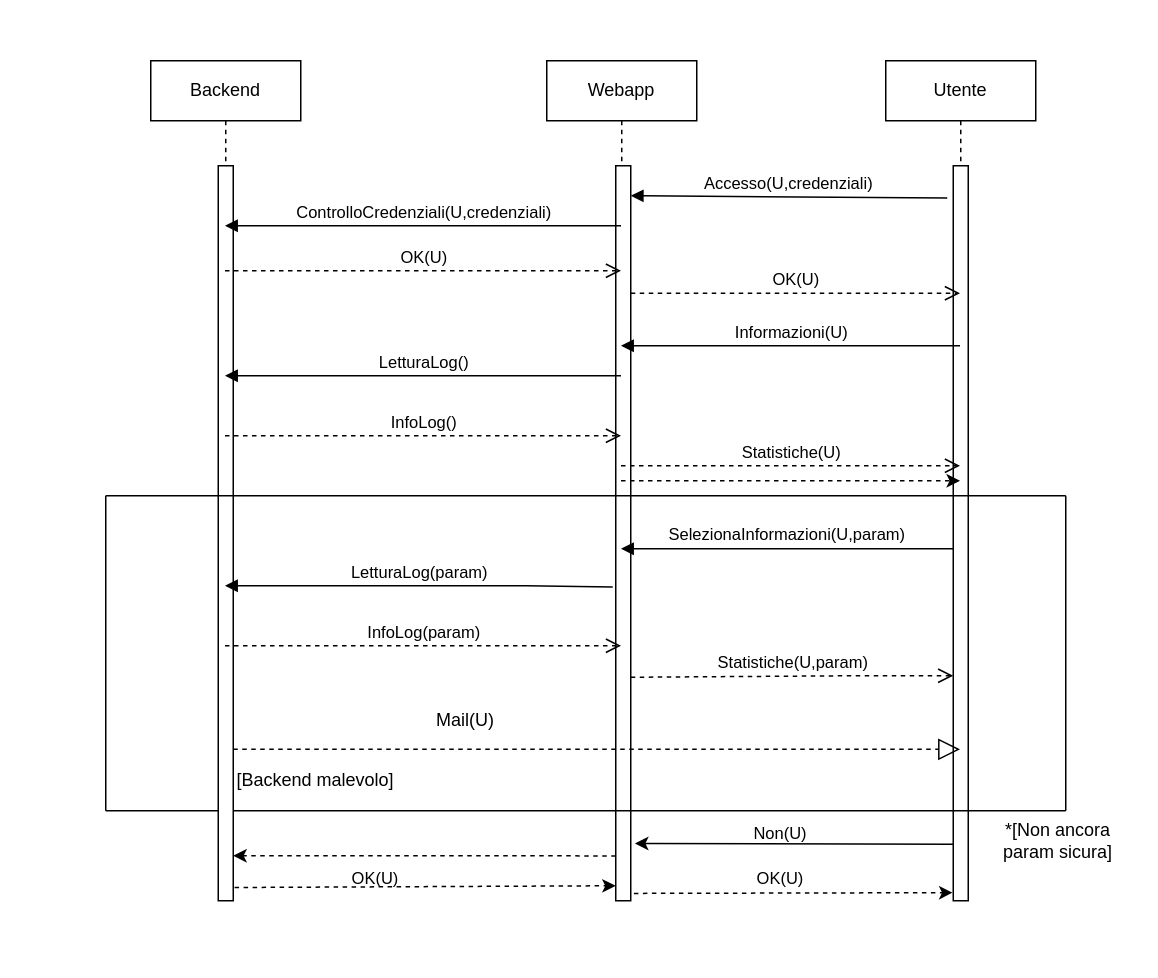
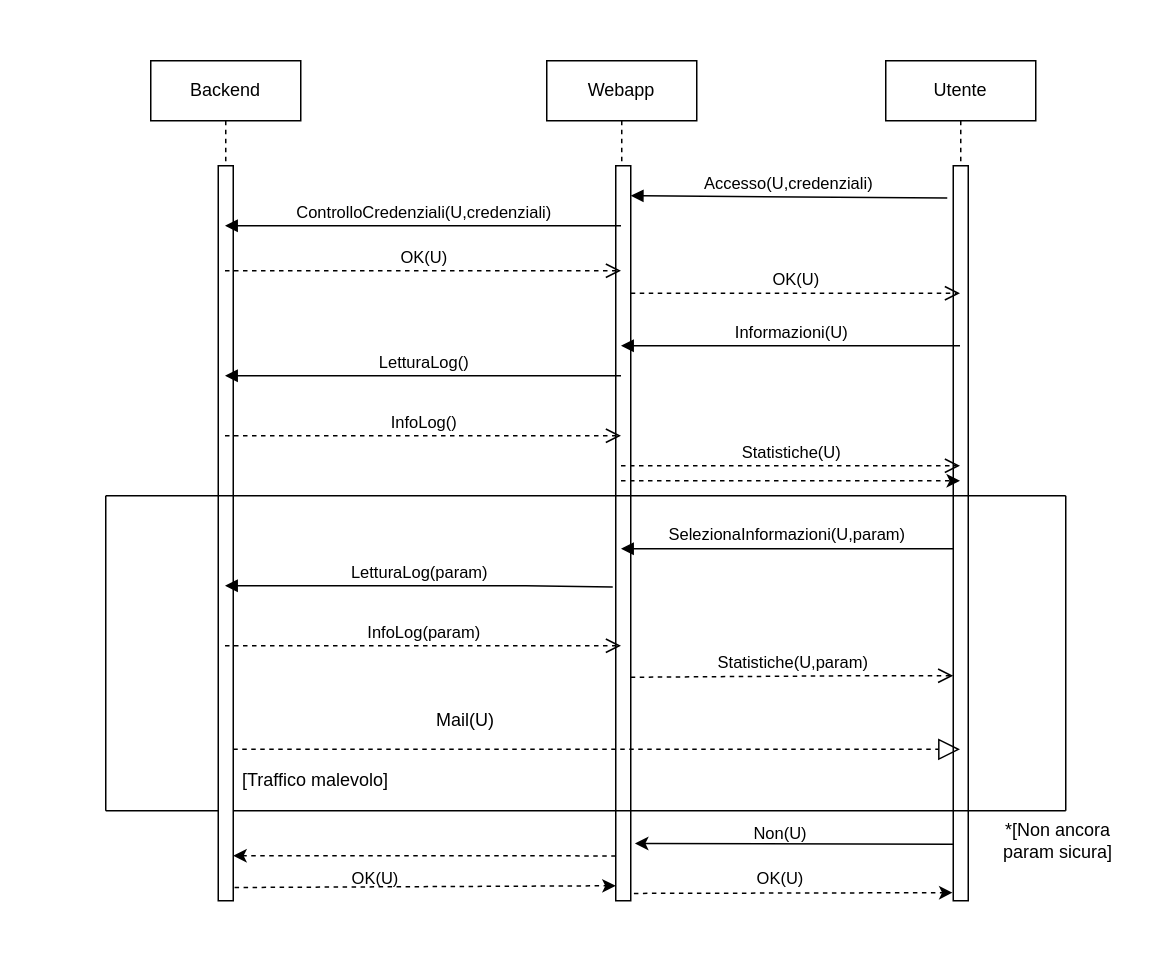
  <mxCell id="0" />
  <mxCell id="1" parent="0" />
  <mxCell id="2" value="Utente" style="shape=umlLifeline;perimeter=lifelinePerimeter;whiteSpace=wrap;html=1;container=1;collapsible=0;recursiveResize=0;outlineConnect=0;" vertex="1" parent="1"><mxGeometry x="590" y="40" width="100" height="560" as="geometry" /></mxCell>
  <mxCell id="3" value="" style="html=1;points=[];perimeter=orthogonalPerimeter;" vertex="1" parent="2"><mxGeometry x="45" y="70" width="10" height="490" as="geometry" /></mxCell>
  <mxCell id="4" value="Webapp" style="shape=umlLifeline;perimeter=lifelinePerimeter;whiteSpace=wrap;html=1;container=1;collapsible=0;recursiveResize=0;outlineConnect=0;" vertex="1" parent="1"><mxGeometry x="364" y="40" width="100" height="560" as="geometry" /></mxCell>
  <mxCell id="5" value="" style="html=1;points=[];perimeter=orthogonalPerimeter;" vertex="1" parent="4"><mxGeometry x="46" y="70" width="10" height="490" as="geometry" /></mxCell>
  <mxCell id="6" value="" style="endArrow=none;html=1;rounded=0;" edge="1" parent="4"><mxGeometry width="50" height="50" relative="1" as="geometry"><mxPoint x="-294" y="500" as="sourcePoint" /><mxPoint x="346" y="500" as="targetPoint" /></mxGeometry></mxCell>
  <mxCell id="7" value="&lt;div&gt;Backend&lt;/div&gt;" style="shape=umlLifeline;perimeter=lifelinePerimeter;whiteSpace=wrap;html=1;container=1;collapsible=0;recursiveResize=0;outlineConnect=0;" vertex="1" parent="1"><mxGeometry x="100" y="40" width="100" height="560" as="geometry" /></mxCell>
  <mxCell id="8" value="" style="html=1;points=[];perimeter=orthogonalPerimeter;" vertex="1" parent="7"><mxGeometry x="45" y="70" width="10" height="490" as="geometry" /></mxCell>
  <mxCell id="9" value="Accesso(U,credenziali)" style="html=1;verticalAlign=bottom;endArrow=block;rounded=0;exitX=-0.4;exitY=0.044;exitDx=0;exitDy=0;exitPerimeter=0;" edge="1" parent="1" source="3"><mxGeometry width="80" relative="1" as="geometry"><mxPoint x="630" y="130" as="sourcePoint" /><mxPoint x="420" y="130" as="targetPoint" /></mxGeometry></mxCell>
  <mxCell id="10" value="ControlloCredenziali(U,credenziali)" style="html=1;verticalAlign=bottom;endArrow=block;rounded=0;" edge="1" parent="1" source="4" target="7"><mxGeometry width="80" relative="1" as="geometry"><mxPoint x="380" y="150" as="sourcePoint" /><mxPoint x="400" y="320" as="targetPoint" /><Array as="points"><mxPoint x="360" y="150" /><mxPoint x="330" y="150" /><mxPoint x="320" y="150" /><mxPoint x="310" y="150" /><mxPoint x="300" y="150" /><mxPoint x="280" y="150" /><mxPoint x="260" y="150" /></Array></mxGeometry></mxCell>
  <mxCell id="11" value="OK(U)" style="html=1;verticalAlign=bottom;endArrow=open;dashed=1;endSize=8;rounded=0;" edge="1" parent="1" target="2"><mxGeometry relative="1" as="geometry"><mxPoint x="420" y="195" as="sourcePoint" /><mxPoint x="480" y="210" as="targetPoint" /></mxGeometry></mxCell>
  <mxCell id="12" value="Informazioni(U)" style="html=1;verticalAlign=bottom;endArrow=block;rounded=0;" edge="1" parent="1" source="2" target="4"><mxGeometry width="80" relative="1" as="geometry"><mxPoint x="480" y="230" as="sourcePoint" /><mxPoint x="560" y="230" as="targetPoint" /><Array as="points"><mxPoint x="530" y="230" /></Array></mxGeometry></mxCell>
  <mxCell id="13" value="OK(U)" style="html=1;verticalAlign=bottom;endArrow=open;dashed=1;endSize=8;rounded=0;" edge="1" parent="1" source="7" target="4"><mxGeometry relative="1" as="geometry"><mxPoint x="280" y="180" as="sourcePoint" /><mxPoint x="200" y="180" as="targetPoint" /><Array as="points"><mxPoint x="270" y="180" /></Array></mxGeometry></mxCell>
  <mxCell id="14" value="LetturaLog()" style="html=1;verticalAlign=bottom;endArrow=block;rounded=0;" edge="1" parent="1" source="4" target="7"><mxGeometry width="80" relative="1" as="geometry"><mxPoint x="320" y="320" as="sourcePoint" /><mxPoint x="400" y="320" as="targetPoint" /><Array as="points"><mxPoint x="310" y="250" /></Array></mxGeometry></mxCell>
  <mxCell id="15" value="InfoLog()" style="html=1;verticalAlign=bottom;endArrow=open;dashed=1;endSize=8;rounded=0;" edge="1" parent="1" source="7" target="4"><mxGeometry relative="1" as="geometry"><mxPoint x="400" y="320" as="sourcePoint" /><mxPoint x="320" y="320" as="targetPoint" /><Array as="points"><mxPoint x="280" y="290" /><mxPoint x="330" y="290" /></Array></mxGeometry></mxCell>
  <mxCell id="16" value="Statistiche(U)" style="html=1;verticalAlign=bottom;endArrow=open;dashed=1;endSize=8;rounded=0;" edge="1" parent="1" source="4" target="2"><mxGeometry relative="1" as="geometry"><mxPoint x="400" y="320" as="sourcePoint" /><mxPoint x="320" y="320" as="targetPoint" /><Array as="points"><mxPoint x="490" y="310" /></Array></mxGeometry></mxCell>
  <mxCell id="17" value="&lt;div&gt;SelezionaInformazioni(U,param)&lt;/div&gt;" style="html=1;verticalAlign=bottom;endArrow=block;rounded=0;exitX=0;exitY=0.521;exitDx=0;exitDy=0;exitPerimeter=0;" edge="1" parent="1" source="3" target="4"><mxGeometry width="80" relative="1" as="geometry"><mxPoint x="490" y="360" as="sourcePoint" /><mxPoint x="570" y="360" as="targetPoint" /></mxGeometry></mxCell>
  <mxCell id="18" value="InfoLog(param)" style="html=1;verticalAlign=bottom;endArrow=open;dashed=1;endSize=8;rounded=0;" edge="1" parent="1" source="7" target="4"><mxGeometry relative="1" as="geometry"><mxPoint x="464" y="470" as="sourcePoint" /><mxPoint x="410" y="380" as="targetPoint" /><Array as="points"><mxPoint x="260" y="430" /><mxPoint x="360" y="430" /></Array></mxGeometry></mxCell>
  <mxCell id="19" value="LetturaLog(param)" style="html=1;verticalAlign=bottom;endArrow=block;rounded=0;exitX=-0.2;exitY=0.573;exitDx=0;exitDy=0;exitPerimeter=0;" edge="1" parent="1" source="5" target="7"><mxGeometry width="80" relative="1" as="geometry"><mxPoint x="155" y="410" as="sourcePoint" /><mxPoint x="280" y="450" as="targetPoint" /><Array as="points"><mxPoint x="350" y="390" /></Array></mxGeometry></mxCell>
  <mxCell id="20" value="Statistiche(U,param)" style="html=1;verticalAlign=bottom;endArrow=open;dashed=1;endSize=8;rounded=0;" edge="1" parent="1" target="3"><mxGeometry relative="1" as="geometry"><mxPoint x="420" y="451" as="sourcePoint" /><mxPoint x="470" y="440" as="targetPoint" /><Array as="points"><mxPoint x="570" y="450" /></Array></mxGeometry></mxCell>
  <mxCell id="21" value="" style="endArrow=block;dashed=1;endFill=0;endSize=12;html=1;rounded=0;exitX=1;exitY=0.794;exitDx=0;exitDy=0;exitPerimeter=0;" edge="1" parent="1" source="8" target="2"><mxGeometry width="160" relative="1" as="geometry"><mxPoint x="160" y="500" as="sourcePoint" /><mxPoint x="320" y="500" as="targetPoint" /></mxGeometry></mxCell>
- <mxCell id="22" value="[Backend malevolo]" style="text;html=1;strokeColor=none;fillColor=none;align=center;verticalAlign=middle;whiteSpace=wrap;rounded=0;shadow=0;glass=0;" vertex="1" parent="1"><mxGeometry x="155" y="510" width="110" height="20" as="geometry" /></mxCell>
+ <mxCell id="22" value="[Traffico malevolo]" style="text;html=1;strokeColor=none;fillColor=none;align=center;verticalAlign=middle;whiteSpace=wrap;rounded=0;shadow=0;glass=0;" vertex="1" parent="1"><mxGeometry x="155" y="510" width="110" height="20" as="geometry" /></mxCell>
  <mxCell id="23" value="Mail(U)" style="text;html=1;strokeColor=none;fillColor=none;align=center;verticalAlign=middle;whiteSpace=wrap;rounded=0;shadow=0;glass=0;" vertex="1" parent="1"><mxGeometry x="280" y="470" width="60" height="20" as="geometry" /></mxCell>
  <mxCell id="24" value="" style="endArrow=none;html=1;rounded=0;" edge="1" parent="1"><mxGeometry width="50" height="50" relative="1" as="geometry"><mxPoint x="70" y="330" as="sourcePoint" /><mxPoint x="710" y="330" as="targetPoint" /></mxGeometry></mxCell>
  <mxCell id="25" value="" style="endArrow=none;html=1;rounded=0;" edge="1" parent="1"><mxGeometry width="50" height="50" relative="1" as="geometry"><mxPoint x="70" y="540" as="sourcePoint" /><mxPoint x="70" y="330" as="targetPoint" /></mxGeometry></mxCell>
  <mxCell id="26" value="" style="endArrow=none;html=1;rounded=0;" edge="1" parent="1"><mxGeometry width="50" height="50" relative="1" as="geometry"><mxPoint x="710" y="540" as="sourcePoint" /><mxPoint x="710" y="330" as="targetPoint" /></mxGeometry></mxCell>
  <mxCell id="27" value="*[Non ancora param sicura]" style="text;html=1;strokeColor=none;fillColor=none;align=center;verticalAlign=middle;whiteSpace=wrap;rounded=0;shadow=0;glass=0;" vertex="1" parent="1"><mxGeometry x="660" y="545" width="90" height="30" as="geometry" /></mxCell>
  <mxCell id="28" value="" style="endArrow=classic;html=1;rounded=0;exitX=0.021;exitY=0.923;exitDx=0;exitDy=0;exitPerimeter=0;entryX=1.279;entryY=0.922;entryDx=0;entryDy=0;entryPerimeter=0;" edge="1" parent="1" source="3" target="5"><mxGeometry width="50" height="50" relative="1" as="geometry"><mxPoint x="550" y="680" as="sourcePoint" /><mxPoint x="600" y="630" as="targetPoint" /><Array as="points" /></mxGeometry></mxCell>
  <mxCell id="29" value="&lt;font style=&quot;font-size: 11px&quot;&gt;Non(U)&lt;/font&gt;" style="text;html=1;strokeColor=none;fillColor=none;align=center;verticalAlign=middle;whiteSpace=wrap;rounded=0;" vertex="1" parent="1"><mxGeometry x="490" y="550" width="60" height="10" as="geometry" /></mxCell>
  <mxCell id="30" value="" style="endArrow=classic;html=1;rounded=0;fontSize=11;dashed=1;exitX=0;exitY=0.939;exitDx=0;exitDy=0;exitPerimeter=0;" edge="1" parent="1" source="5" target="8"><mxGeometry width="50" height="50" relative="1" as="geometry"><mxPoint x="240" y="680" as="sourcePoint" /><mxPoint x="290" y="630" as="targetPoint" /><Array as="points"><mxPoint x="300" y="570" /></Array></mxGeometry></mxCell>
  <mxCell id="31" value="" style="endArrow=classic;html=1;rounded=0;dashed=1;fontSize=11;exitX=1.09;exitY=0.982;exitDx=0;exitDy=0;exitPerimeter=0;" edge="1" parent="1" source="8"><mxGeometry width="50" height="50" relative="1" as="geometry"><mxPoint x="150" y="580" as="sourcePoint" /><mxPoint x="410" y="590" as="targetPoint" /></mxGeometry></mxCell>
  <mxCell id="32" value="OK(U)" style="text;html=1;strokeColor=none;fillColor=none;align=center;verticalAlign=middle;whiteSpace=wrap;rounded=0;fontSize=11;" vertex="1" parent="1"><mxGeometry x="220" y="580" width="60" height="10" as="geometry" /></mxCell>
  <mxCell id="33" value="" style="endArrow=classic;html=1;rounded=0;dashed=1;fontSize=11;" edge="1" parent="1" source="4" target="2"><mxGeometry width="50" height="50" relative="1" as="geometry"><mxPoint x="480" y="650" as="sourcePoint" /><mxPoint x="530" y="600" as="targetPoint" /></mxGeometry></mxCell>
  <mxCell id="34" value="" style="endArrow=classic;html=1;rounded=0;dashed=1;fontSize=11;exitX=1.21;exitY=0.99;exitDx=0;exitDy=0;exitPerimeter=0;entryX=-0.048;entryY=0.989;entryDx=0;entryDy=0;entryPerimeter=0;" edge="1" parent="1" source="5" target="3"><mxGeometry width="50" height="50" relative="1" as="geometry"><mxPoint x="390" y="620" as="sourcePoint" /><mxPoint x="630" y="595" as="targetPoint" /></mxGeometry></mxCell>
  <mxCell id="35" value="OK(U)" style="text;html=1;strokeColor=none;fillColor=none;align=center;verticalAlign=middle;whiteSpace=wrap;rounded=0;fontSize=11;" vertex="1" parent="1"><mxGeometry x="490" y="580" width="60" height="10" as="geometry" /></mxCell>
  <mxCell id="36" value="" style="rounded=0;whiteSpace=wrap;html=1;strokeColor=#FFFFFF;" vertex="1" parent="1"><mxGeometry x="20" y="20" width="10" height="60" as="geometry" /></mxCell>
  <mxCell id="37" value="" style="rounded=0;whiteSpace=wrap;html=1;strokeColor=#FFFFFF;" vertex="1" parent="1"><mxGeometry x="630" y="610" width="120" height="20" as="geometry" /></mxCell>
